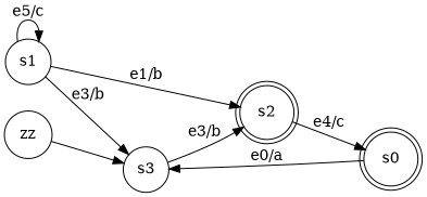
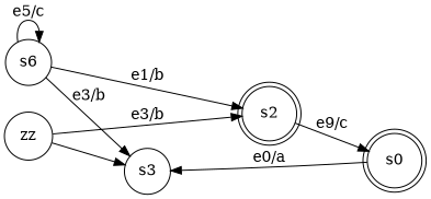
  digraph {
    rankdir=LR
    node [shape=circle]
    zz [height=0.01 width=0.01]
    n2 [label=s3]
    n3 [label=s2 shape=doublecircle]
    n4 [label=s0 shape=doublecircle]
-   n5 [label=s1]
+   n5 [label=s6]
    zz -> n2
-   n2 -> n3 [label="e3/b"]
-   n3 -> n4 [label="e4/c"]
+   zz -> n3 [label="e3/b"]
+   n3 -> n4 [label="e9/c"]
    n4 -> n2 [label="e0/a"]
    n5 -> n2 [label="e3/b"]
    n5 -> n3 [label="e1/b"]
    n5 -> n5 [label="e5/c"]
  }
